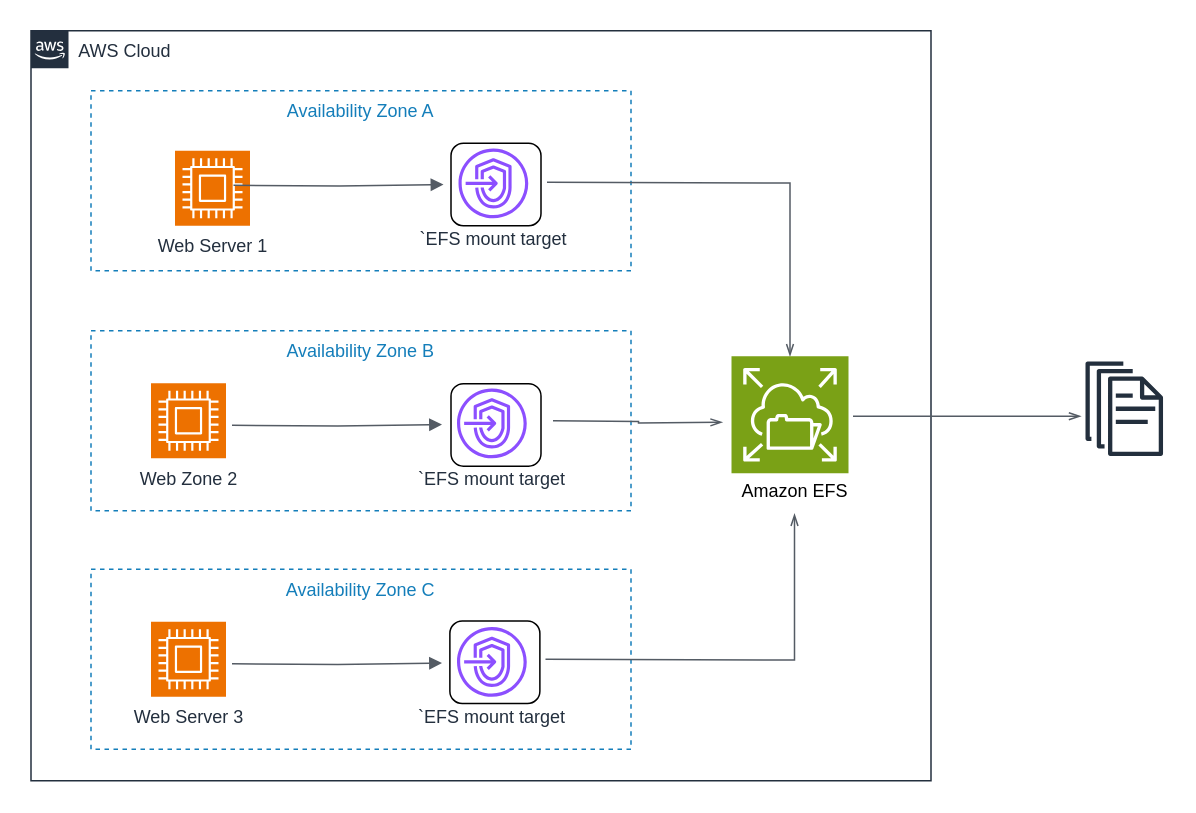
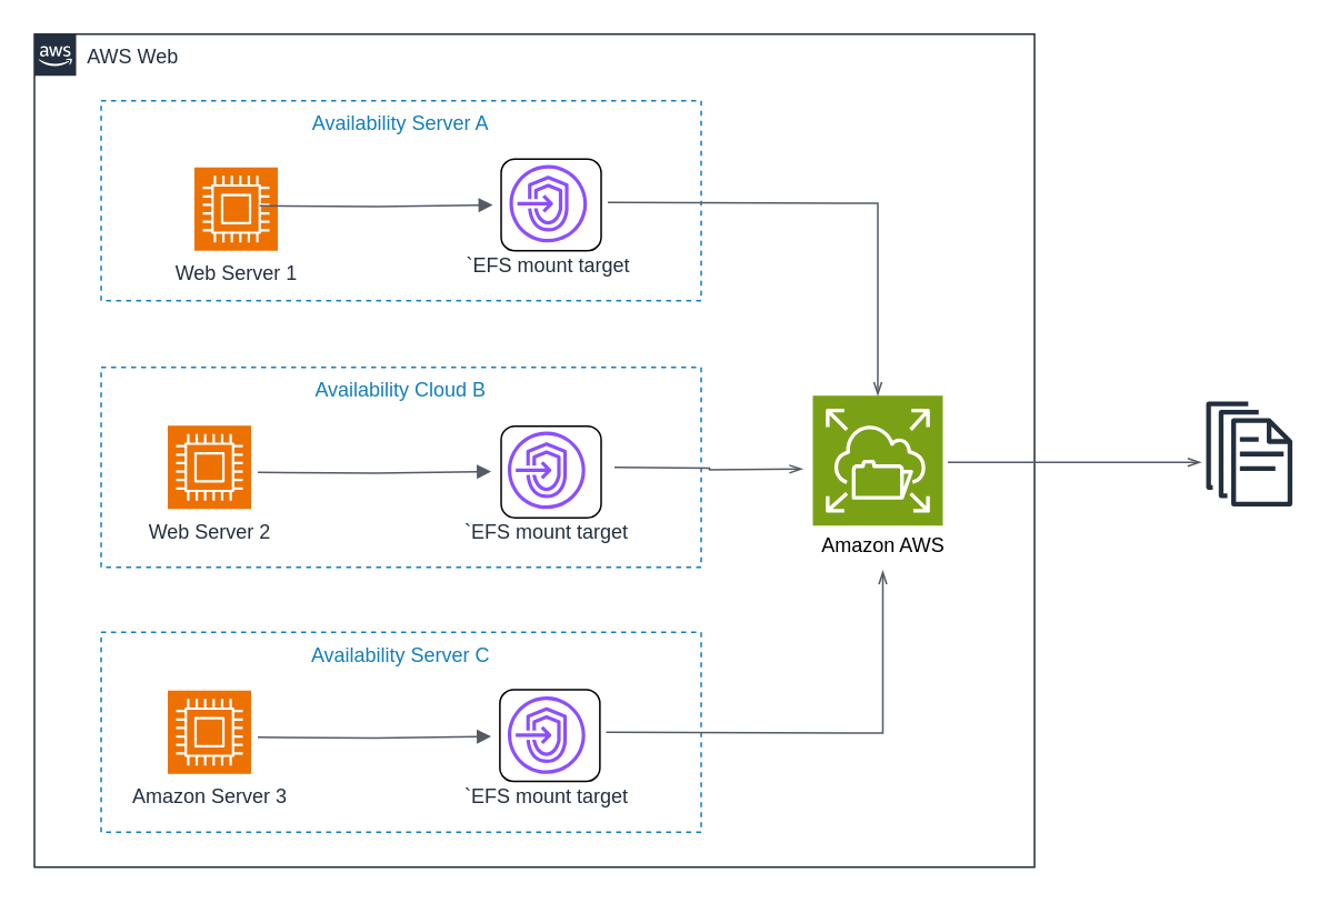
  <mxCell id="0" />
  <mxCell id="1" parent="0" />
  <mxCell id="2" value="" style="rounded=1;whiteSpace=wrap;html=1;" vertex="1" parent="1"><mxGeometry x="300" y="255.25" width="60" height="55" as="geometry" /></mxCell>
- <mxCell id="3" value="AWS Cloud" style="points=[[0,0],[0.25,0],[0.5,0],[0.75,0],[1,0],[1,0.25],[1,0.5],[1,0.75],[1,1],[0.75,1],[0.5,1],[0.25,1],[0,1],[0,0.75],[0,0.5],[0,0.25]];outlineConnect=0;gradientColor=none;html=1;whiteSpace=wrap;fontSize=12;fontStyle=0;container=1;pointerEvents=0;collapsible=0;recursiveResize=0;shape=mxgraph.aws4.group;grIcon=mxgraph.aws4.group_aws_cloud_alt;strokeColor=#232F3E;fillColor=none;verticalAlign=top;align=left;spacingLeft=30;fontColor=#232F3E;dashed=0;" vertex="1" parent="1"><mxGeometry x="20" y="20" width="600" height="500" as="geometry" /></mxCell>
- <mxCell id="4" value="Availability Zone A" style="fillColor=none;strokeColor=#147EBA;dashed=1;verticalAlign=top;fontStyle=0;fontColor=#147EBA;whiteSpace=wrap;html=1;" vertex="1" parent="3"><mxGeometry x="40" y="40" width="360" height="120" as="geometry" /></mxCell>
+ <mxCell id="3" value="AWS Web" style="points=[[0,0],[0.25,0],[0.5,0],[0.75,0],[1,0],[1,0.25],[1,0.5],[1,0.75],[1,1],[0.75,1],[0.5,1],[0.25,1],[0,1],[0,0.75],[0,0.5],[0,0.25]];outlineConnect=0;gradientColor=none;html=1;whiteSpace=wrap;fontSize=12;fontStyle=0;container=1;pointerEvents=0;collapsible=0;recursiveResize=0;shape=mxgraph.aws4.group;grIcon=mxgraph.aws4.group_aws_cloud_alt;strokeColor=#232F3E;fillColor=none;verticalAlign=top;align=left;spacingLeft=30;fontColor=#232F3E;dashed=0;" vertex="1" parent="1"><mxGeometry x="20" y="20" width="600" height="500" as="geometry" /></mxCell>
+ <mxCell id="4" value="Availability Server A" style="fillColor=none;strokeColor=#147EBA;dashed=1;verticalAlign=top;fontStyle=0;fontColor=#147EBA;whiteSpace=wrap;html=1;" vertex="1" parent="3"><mxGeometry x="40" y="40" width="360" height="120" as="geometry" /></mxCell>
  <mxCell id="5" value="Web Server 1" style="sketch=0;points=[[0,0,0],[0.25,0,0],[0.5,0,0],[0.75,0,0],[1,0,0],[0,1,0],[0.25,1,0],[0.5,1,0],[0.75,1,0],[1,1,0],[0,0.25,0],[0,0.5,0],[0,0.75,0],[1,0.25,0],[1,0.5,0],[1,0.75,0]];outlineConnect=0;fontColor=#232F3E;fillColor=#ED7100;strokeColor=#ffffff;dashed=0;verticalLabelPosition=bottom;verticalAlign=top;align=center;html=1;fontSize=12;fontStyle=0;aspect=fixed;shape=mxgraph.aws4.resourceIcon;resIcon=mxgraph.aws4.compute;" vertex="1" parent="3"><mxGeometry x="96" y="80" width="50" height="50" as="geometry" /></mxCell>
  <mxCell id="6" value="" style="rounded=1;whiteSpace=wrap;html=1;" vertex="1" parent="3"><mxGeometry x="280" y="75" width="60" height="55" as="geometry" /></mxCell>
  <mxCell id="7" value="`EFS mount target" style="sketch=0;outlineConnect=0;fontColor=#232F3E;gradientColor=none;fillColor=#8C4FFF;strokeColor=none;dashed=0;verticalLabelPosition=bottom;verticalAlign=top;align=center;html=1;fontSize=12;fontStyle=0;aspect=fixed;pointerEvents=1;shape=mxgraph.aws4.endpoints;" vertex="1" parent="3"><mxGeometry x="285" y="78.5" width="46.5" height="46.5" as="geometry" /></mxCell>
  <mxCell id="8" value="" style="edgeStyle=orthogonalEdgeStyle;html=1;endArrow=block;elbow=vertical;startArrow=none;endFill=1;strokeColor=#545B64;rounded=0;entryX=0;entryY=0.5;entryDx=0;entryDy=0;" edge="1" parent="3"><mxGeometry width="100" relative="1" as="geometry"><mxPoint x="135" y="103" as="sourcePoint" /><mxPoint x="275" y="102.5" as="targetPoint" /></mxGeometry></mxCell>
  <mxCell id="9" value="" style="edgeStyle=orthogonalEdgeStyle;html=1;endArrow=openThin;elbow=vertical;startArrow=none;endFill=0;strokeColor=#545B64;rounded=0;" edge="1" parent="3" target="12"><mxGeometry width="100" relative="1" as="geometry"><mxPoint x="344" y="101" as="sourcePoint" /><mxPoint x="444" y="101" as="targetPoint" /></mxGeometry></mxCell>
- <mxCell id="10" value="Availability Zone B" style="fillColor=none;strokeColor=#147EBA;dashed=1;verticalAlign=top;fontStyle=0;fontColor=#147EBA;whiteSpace=wrap;html=1;" vertex="1" parent="1"><mxGeometry x="60" y="220" width="360" height="120" as="geometry" /></mxCell>
- <mxCell id="11" value="Availability Zone C" style="fillColor=none;strokeColor=#147EBA;dashed=1;verticalAlign=top;fontStyle=0;fontColor=#147EBA;whiteSpace=wrap;html=1;" vertex="1" parent="1"><mxGeometry x="60" y="379" width="360" height="120" as="geometry" /></mxCell>
+ <mxCell id="10" value="Availability Cloud B" style="fillColor=none;strokeColor=#147EBA;dashed=1;verticalAlign=top;fontStyle=0;fontColor=#147EBA;whiteSpace=wrap;html=1;" vertex="1" parent="1"><mxGeometry x="60" y="220" width="360" height="120" as="geometry" /></mxCell>
+ <mxCell id="11" value="Availability Server C" style="fillColor=none;strokeColor=#147EBA;dashed=1;verticalAlign=top;fontStyle=0;fontColor=#147EBA;whiteSpace=wrap;html=1;" vertex="1" parent="1"><mxGeometry x="60" y="379" width="360" height="120" as="geometry" /></mxCell>
  <mxCell id="12" value="" style="sketch=0;points=[[0,0,0],[0.25,0,0],[0.5,0,0],[0.75,0,0],[1,0,0],[0,1,0],[0.25,1,0],[0.5,1,0],[0.75,1,0],[1,1,0],[0,0.25,0],[0,0.5,0],[0,0.75,0],[1,0.25,0],[1,0.5,0],[1,0.75,0]];outlineConnect=0;fontColor=#232F3E;fillColor=#7AA116;strokeColor=#ffffff;dashed=0;verticalLabelPosition=bottom;verticalAlign=top;align=center;html=1;fontSize=12;fontStyle=0;aspect=fixed;shape=mxgraph.aws4.resourceIcon;resIcon=mxgraph.aws4.elastic_file_system;" vertex="1" parent="1"><mxGeometry x="487" y="237" width="78" height="78" as="geometry" /></mxCell>
- <mxCell id="13" value="Amazon EFS" style="text;html=1;align=center;verticalAlign=middle;resizable=0;points=[];autosize=1;strokeColor=none;fillColor=none;" vertex="1" parent="1"><mxGeometry x="484" y="312" width="90" height="30" as="geometry" /></mxCell>
- <mxCell id="14" value="Web Zone 2" style="sketch=0;points=[[0,0,0],[0.25,0,0],[0.5,0,0],[0.75,0,0],[1,0,0],[0,1,0],[0.25,1,0],[0.5,1,0],[0.75,1,0],[1,1,0],[0,0.25,0],[0,0.5,0],[0,0.75,0],[1,0.25,0],[1,0.5,0],[1,0.75,0]];outlineConnect=0;fontColor=#232F3E;fillColor=#ED7100;strokeColor=#ffffff;dashed=0;verticalLabelPosition=bottom;verticalAlign=top;align=center;html=1;fontSize=12;fontStyle=0;aspect=fixed;shape=mxgraph.aws4.resourceIcon;resIcon=mxgraph.aws4.compute;" vertex="1" parent="1"><mxGeometry x="100" y="255" width="50" height="50" as="geometry" /></mxCell>
+ <mxCell id="13" value="Amazon AWS" style="text;html=1;align=center;verticalAlign=middle;resizable=0;points=[];autosize=1;strokeColor=none;fillColor=none;" vertex="1" parent="1"><mxGeometry x="484" y="312" width="90" height="30" as="geometry" /></mxCell>
+ <mxCell id="14" value="Web Server 2" style="sketch=0;points=[[0,0,0],[0.25,0,0],[0.5,0,0],[0.75,0,0],[1,0,0],[0,1,0],[0.25,1,0],[0.5,1,0],[0.75,1,0],[1,1,0],[0,0.25,0],[0,0.5,0],[0,0.75,0],[1,0.25,0],[1,0.5,0],[1,0.75,0]];outlineConnect=0;fontColor=#232F3E;fillColor=#ED7100;strokeColor=#ffffff;dashed=0;verticalLabelPosition=bottom;verticalAlign=top;align=center;html=1;fontSize=12;fontStyle=0;aspect=fixed;shape=mxgraph.aws4.resourceIcon;resIcon=mxgraph.aws4.compute;" vertex="1" parent="1"><mxGeometry x="100" y="255" width="50" height="50" as="geometry" /></mxCell>
  <mxCell id="15" value="`EFS mount target" style="sketch=0;outlineConnect=0;fontColor=#232F3E;gradientColor=none;fillColor=#8C4FFF;strokeColor=none;dashed=0;verticalLabelPosition=bottom;verticalAlign=top;align=center;html=1;fontSize=12;fontStyle=0;aspect=fixed;pointerEvents=1;shape=mxgraph.aws4.endpoints;" vertex="1" parent="1"><mxGeometry x="304" y="258.5" width="46.5" height="46.5" as="geometry" /></mxCell>
  <mxCell id="16" value="" style="edgeStyle=orthogonalEdgeStyle;html=1;endArrow=block;elbow=vertical;startArrow=none;endFill=1;strokeColor=#545B64;rounded=0;entryX=0;entryY=0.5;entryDx=0;entryDy=0;" edge="1" parent="1"><mxGeometry width="100" relative="1" as="geometry"><mxPoint x="154" y="283" as="sourcePoint" /><mxPoint x="294" y="282.5" as="targetPoint" /></mxGeometry></mxCell>
- <mxCell id="17" value="Web Server 3" style="sketch=0;points=[[0,0,0],[0.25,0,0],[0.5,0,0],[0.75,0,0],[1,0,0],[0,1,0],[0.25,1,0],[0.5,1,0],[0.75,1,0],[1,1,0],[0,0.25,0],[0,0.5,0],[0,0.75,0],[1,0.25,0],[1,0.5,0],[1,0.75,0]];outlineConnect=0;fontColor=#232F3E;fillColor=#ED7100;strokeColor=#ffffff;dashed=0;verticalLabelPosition=bottom;verticalAlign=top;align=center;html=1;fontSize=12;fontStyle=0;aspect=fixed;shape=mxgraph.aws4.resourceIcon;resIcon=mxgraph.aws4.compute;" vertex="1" parent="1"><mxGeometry x="100" y="414" width="50" height="50" as="geometry" /></mxCell>
+ <mxCell id="17" value="Amazon Server 3" style="sketch=0;points=[[0,0,0],[0.25,0,0],[0.5,0,0],[0.75,0,0],[1,0,0],[0,1,0],[0.25,1,0],[0.5,1,0],[0.75,1,0],[1,1,0],[0,0.25,0],[0,0.5,0],[0,0.75,0],[1,0.25,0],[1,0.5,0],[1,0.75,0]];outlineConnect=0;fontColor=#232F3E;fillColor=#ED7100;strokeColor=#ffffff;dashed=0;verticalLabelPosition=bottom;verticalAlign=top;align=center;html=1;fontSize=12;fontStyle=0;aspect=fixed;shape=mxgraph.aws4.resourceIcon;resIcon=mxgraph.aws4.compute;" vertex="1" parent="1"><mxGeometry x="100" y="414" width="50" height="50" as="geometry" /></mxCell>
  <mxCell id="18" value="" style="rounded=1;whiteSpace=wrap;html=1;" vertex="1" parent="1"><mxGeometry x="299.25" y="413.5" width="60" height="55" as="geometry" /></mxCell>
  <mxCell id="19" value="`EFS mount target" style="sketch=0;outlineConnect=0;fontColor=#232F3E;gradientColor=none;fillColor=#8C4FFF;strokeColor=none;dashed=0;verticalLabelPosition=bottom;verticalAlign=top;align=center;html=1;fontSize=12;fontStyle=0;aspect=fixed;pointerEvents=1;shape=mxgraph.aws4.endpoints;" vertex="1" parent="1"><mxGeometry x="304" y="417.5" width="46.5" height="46.5" as="geometry" /></mxCell>
  <mxCell id="20" value="" style="edgeStyle=orthogonalEdgeStyle;html=1;endArrow=block;elbow=vertical;startArrow=none;endFill=1;strokeColor=#545B64;rounded=0;entryX=0;entryY=0.5;entryDx=0;entryDy=0;" edge="1" parent="1"><mxGeometry width="100" relative="1" as="geometry"><mxPoint x="154" y="442" as="sourcePoint" /><mxPoint x="294" y="441.5" as="targetPoint" /></mxGeometry></mxCell>
  <mxCell id="21" value="" style="edgeStyle=orthogonalEdgeStyle;html=1;endArrow=openThin;elbow=vertical;startArrow=none;endFill=0;strokeColor=#545B64;rounded=0;" edge="1" parent="1"><mxGeometry width="100" relative="1" as="geometry"><mxPoint x="368" y="280" as="sourcePoint" /><mxPoint x="481" y="281" as="targetPoint" /></mxGeometry></mxCell>
  <mxCell id="22" value="" style="edgeStyle=orthogonalEdgeStyle;html=1;endArrow=openThin;elbow=vertical;startArrow=none;endFill=0;strokeColor=#545B64;rounded=0;" edge="1" parent="1" target="13"><mxGeometry width="100" relative="1" as="geometry"><mxPoint x="363" y="439" as="sourcePoint" /><mxPoint x="463" y="439" as="targetPoint" /></mxGeometry></mxCell>
  <mxCell id="23" value="" style="sketch=0;outlineConnect=0;fontColor=#232F3E;gradientColor=none;fillColor=#232F3D;strokeColor=none;dashed=0;verticalLabelPosition=bottom;verticalAlign=top;align=center;html=1;fontSize=12;fontStyle=0;aspect=fixed;pointerEvents=1;shape=mxgraph.aws4.documents;" vertex="1" parent="1"><mxGeometry x="723" y="240.5" width="51.69" height="63" as="geometry" /></mxCell>
  <mxCell id="24" value="" style="edgeStyle=orthogonalEdgeStyle;html=1;endArrow=openThin;elbow=vertical;startArrow=none;endFill=0;strokeColor=#545B64;rounded=0;verticalAlign=middle;horizontal=1;" edge="1" parent="1"><mxGeometry width="100" relative="1" as="geometry"><mxPoint x="568" y="276.5" as="sourcePoint" /><mxPoint x="720" y="277" as="targetPoint" /><Array as="points"><mxPoint x="719" y="277" /></Array></mxGeometry></mxCell>
